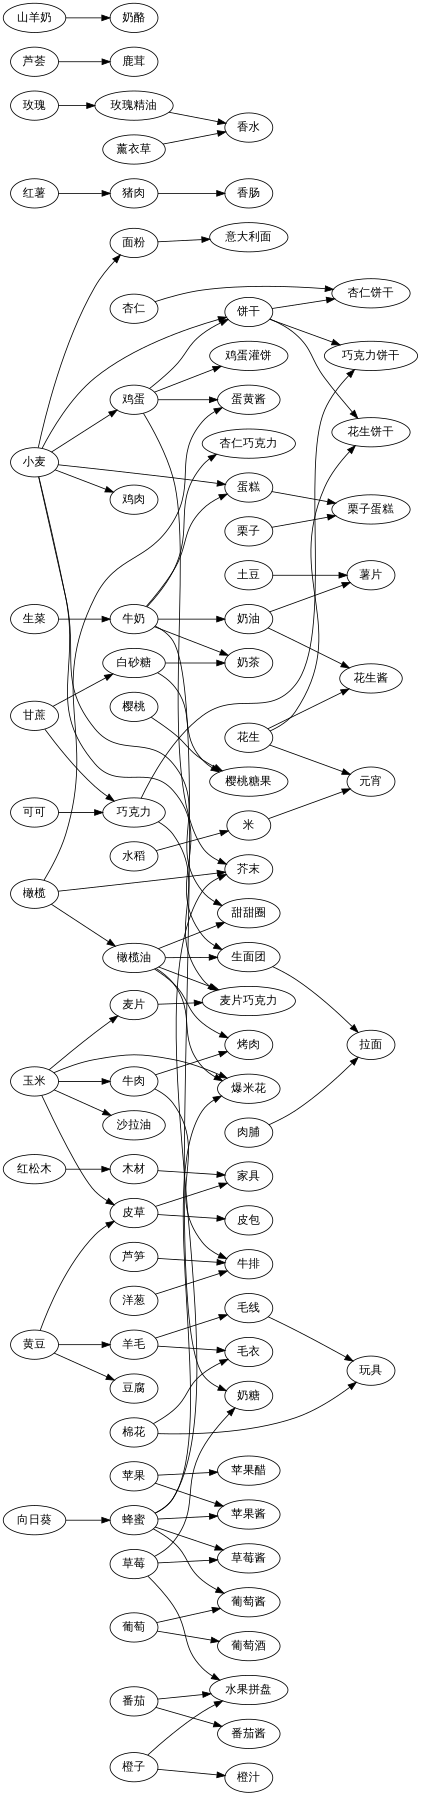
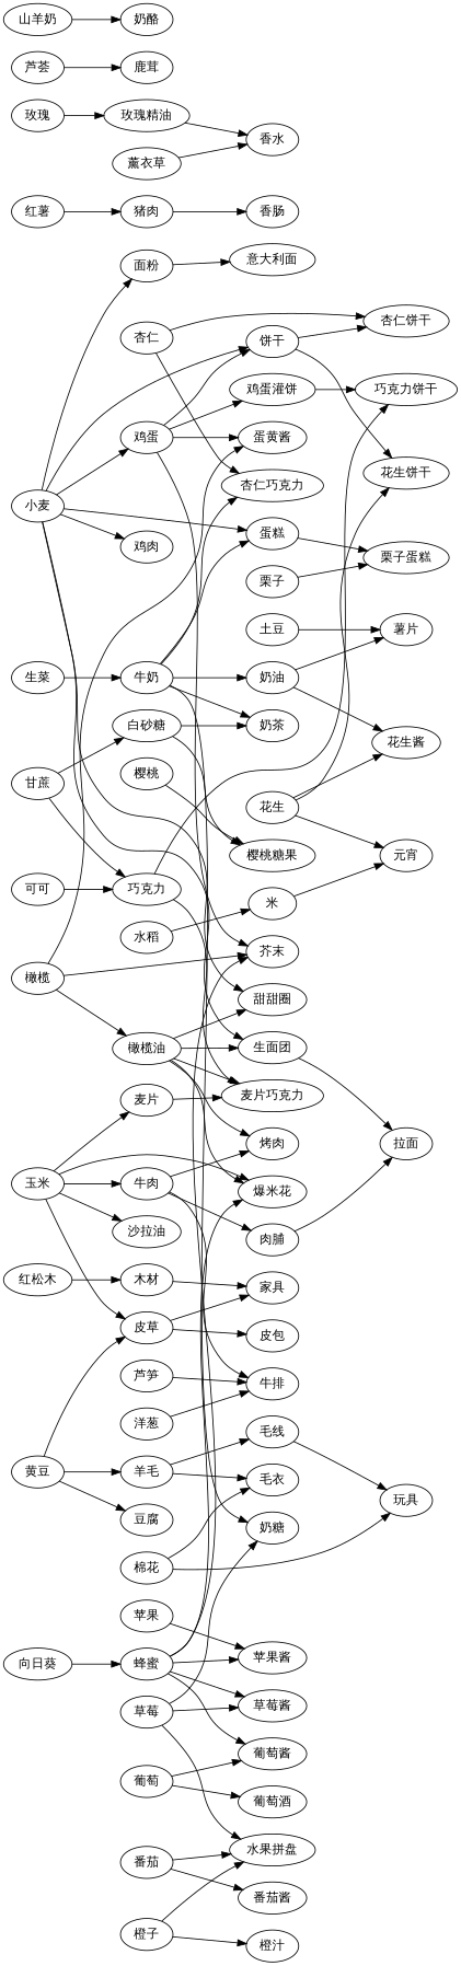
  digraph {
    fontname="Liberation Serif"
    rankdir=LR
    node [fontname="Liberation Serif"]
    edge [fontname="Liberation Serif"]
    "生菜"
    "牛奶"
    "蛋糕"
    "奶油"
    "奶糖"
    "奶茶"
    "杏仁巧克力"
    "栗子蛋糕"
    "薯片"
    "花生酱"
    "小麦"
    "鸡蛋"
    "饼干"
    "面粉"
    "生面团"
    "甜甜圈"
    "鸡肉"
    "鸡蛋灌饼"
    "芥末"
    "蛋黄酱"
    "花生饼干"
    "杏仁饼干"
    "巧克力饼干"
    "意大利面"
    "拉面"
    "苹果"
-   "苹果醋"
    "苹果酱"
    "番茄"
    "番茄酱"
    "水果拼盘"
    "橙子"
    "橙汁"
    "草莓"
    "草莓酱"
    "黄豆"
    "豆腐"
    "羊毛"
    "皮草"
    "毛线"
    "毛衣"
    "皮包"
    "家具"
    "玉米"
    "麦片"
    "牛肉"
    "爆米花"
    "沙拉油"
    "麦片巧克力"
    "烤肉"
    "肉脯"
    "牛排"
    "土豆"
    "甘蔗"
    "白砂糖"
    "巧克力"
    "樱桃糖果"
    "红薯"
    "猪肉"
    "香肠"
    "玫瑰"
    "玫瑰精油"
    "香水"
    "橄榄"
    "橄榄油"
    "向日葵"
    "蜂蜜"
    "葡萄酱"
    "花生"
    "元宵"
    "玩具"
    "葡萄"
    "葡萄酒"
    "可可"
    "杏仁"
    "芦荟"
    "鹿茸"
    "樱桃"
    "红松木"
    "木材"
    "水稻"
    "米"
    "山羊奶"
    "奶酪"
    "栗子"
    "棉花"
    "芦笋"
    "洋葱"
    "薰衣草"
    "生菜" -> "牛奶"
    "牛奶" -> "蛋糕"
    "牛奶" -> "奶油"
    "牛奶" -> "奶糖"
    "牛奶" -> "奶茶"
    "牛奶" -> "杏仁巧克力"
    "蛋糕" -> "栗子蛋糕"
    "奶油" -> "薯片"
    "奶油" -> "花生酱"
    "小麦" -> "蛋糕"
    "小麦" -> "鸡蛋"
    "小麦" -> "饼干"
    "小麦" -> "面粉"
    "小麦" -> "生面团"
    "小麦" -> "甜甜圈"
    "小麦" -> "鸡肉"
    "鸡蛋" -> "饼干"
    "鸡蛋" -> "鸡蛋灌饼"
    "鸡蛋" -> "芥末"
    "鸡蛋" -> "蛋黄酱"
    "饼干" -> "花生饼干"
    "饼干" -> "杏仁饼干"
-   "饼干" -> "巧克力饼干"
+   "鸡蛋灌饼" -> "巧克力饼干"
    "面粉" -> "意大利面"
    "生面团" -> "拉面"
-   "苹果" -> "苹果醋"
    "苹果" -> "苹果酱"
    "番茄" -> "番茄酱"
    "番茄" -> "水果拼盘"
    "橙子" -> "水果拼盘"
    "橙子" -> "橙汁"
    "草莓" -> "奶糖"
    "草莓" -> "水果拼盘"
    "草莓" -> "草莓酱"
    "黄豆" -> "豆腐"
    "黄豆" -> "羊毛"
    "黄豆" -> "皮草"
    "羊毛" -> "毛线"
    "羊毛" -> "毛衣"
    "皮草" -> "皮包"
    "皮草" -> "家具"
    "毛线" -> "玩具"
    "玉米" -> "皮草"
    "玉米" -> "麦片"
    "玉米" -> "牛肉"
    "玉米" -> "爆米花"
    "玉米" -> "沙拉油"
    "麦片" -> "麦片巧克力"
    "牛肉" -> "烤肉"
+   "牛肉" -> "肉脯"
    "牛肉" -> "牛排"
    "肉脯" -> "拉面"
    "土豆" -> "薯片"
    "甘蔗" -> "白砂糖"
    "甘蔗" -> "巧克力"
    "白砂糖" -> "奶茶"
    "白砂糖" -> "樱桃糖果"
    "巧克力" -> "巧克力饼干"
    "巧克力" -> "麦片巧克力"
    "红薯" -> "猪肉"
    "猪肉" -> "香肠"
    "玫瑰" -> "玫瑰精油"
    "玫瑰精油" -> "香水"
    "橄榄" -> "芥末"
    "橄榄" -> "蛋黄酱"
    "橄榄" -> "橄榄油"
    "橄榄油" -> "生面团"
    "橄榄油" -> "甜甜圈"
    "橄榄油" -> "爆米花"
    "橄榄油" -> "麦片巧克力"
    "橄榄油" -> "烤肉"
    "向日葵" -> "蜂蜜"
    "蜂蜜" -> "芥末"
    "蜂蜜" -> "苹果酱"
    "蜂蜜" -> "草莓酱"
    "蜂蜜" -> "爆米花"
    "蜂蜜" -> "葡萄酱"
    "花生" -> "花生酱"
    "花生" -> "花生饼干"
    "花生" -> "元宵"
    "葡萄" -> "葡萄酱"
    "葡萄" -> "葡萄酒"
    "可可" -> "巧克力"
+   "杏仁" -> "杏仁巧克力"
    "杏仁" -> "杏仁饼干"
    "芦荟" -> "鹿茸"
    "樱桃" -> "樱桃糖果"
    "红松木" -> "木材"
    "木材" -> "家具"
    "水稻" -> "米"
    "米" -> "元宵"
    "山羊奶" -> "奶酪"
    "栗子" -> "栗子蛋糕"
    "棉花" -> "毛衣"
    "棉花" -> "玩具"
    "芦笋" -> "牛排"
    "洋葱" -> "牛排"
    "薰衣草" -> "香水"
  }
